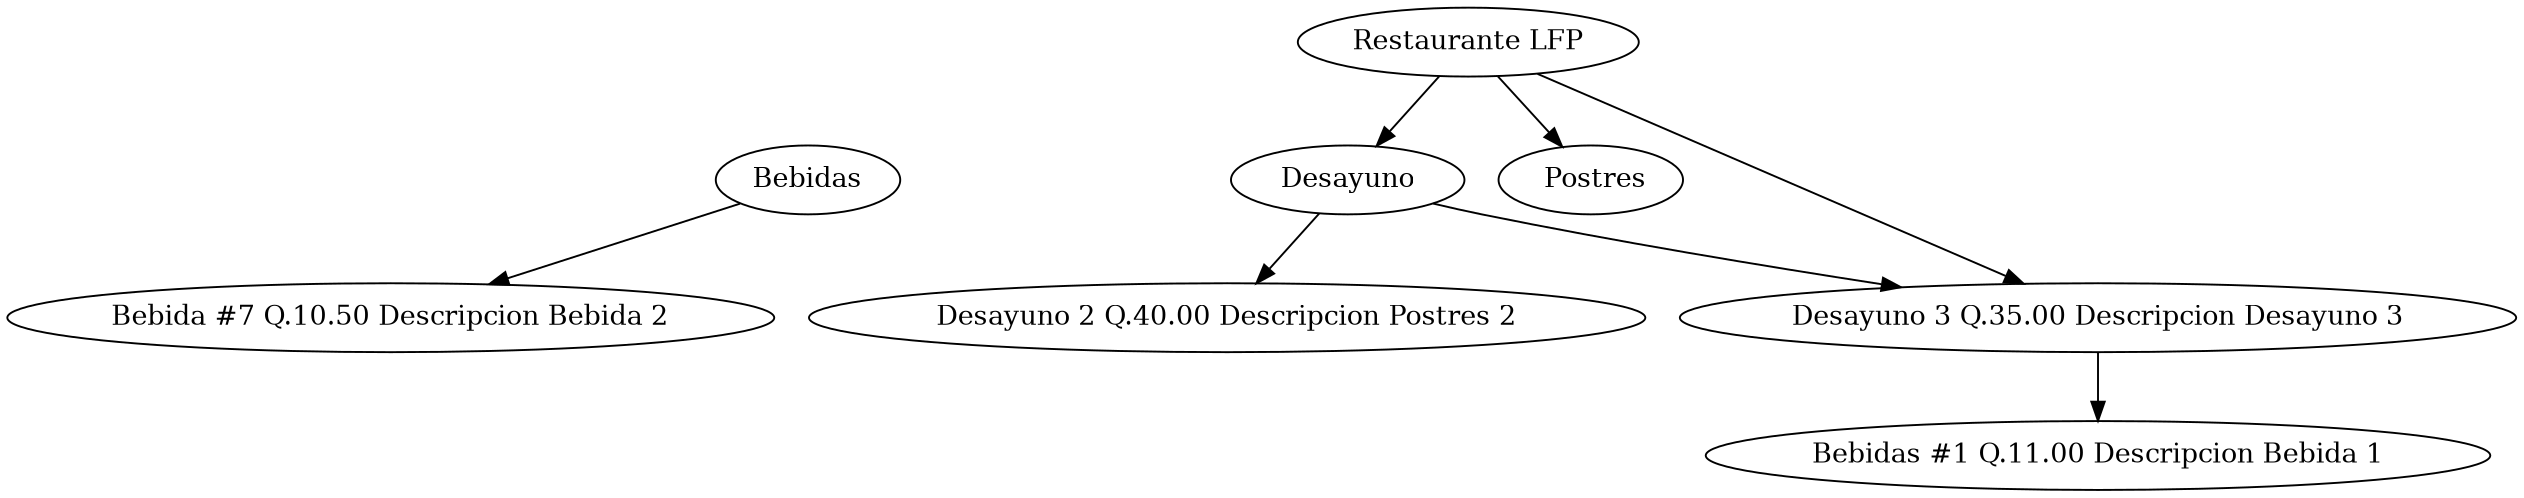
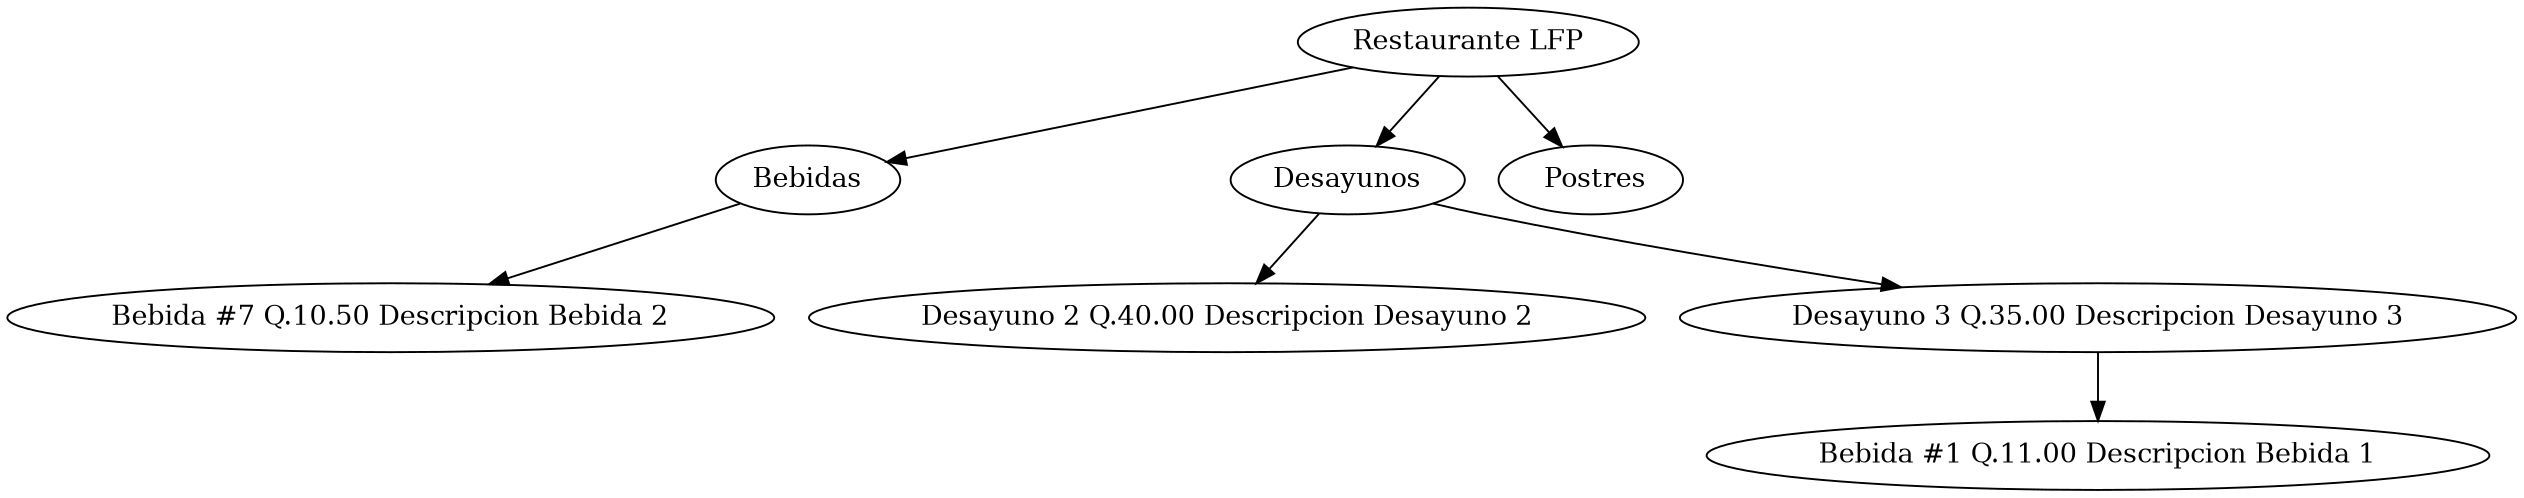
  digraph {
    n1 [label="Restaurante LFP"]
    n2 [label=Bebidas]
-   n3 [label=Desayuno]
+   n3 [label=Desayunos]
    n4 [label=" Postres"]
    n5 [label="Bebida #7 Q.10.50 Descripcion Bebida 2"]
    n6 [label="Desayuno 3 Q.35.00 Descripcion Desayuno 3"]
-   n7 [label="Desayuno 2 Q.40.00 Descripcion Postres 2"]
-   n8 [label="Bebidas #1 Q.11.00 Descripcion Bebida 1"]
-   n1 -> n6
+   n7 [label="Desayuno 2 Q.40.00 Descripcion Desayuno 2"]
+   n8 [label="Bebida #1 Q.11.00 Descripcion Bebida 1"]
+   n1 -> n2
    n1 -> n3
    n1 -> n4
    n2 -> n5
    n3 -> n6
    n3 -> n7
    n6 -> n8
  }
